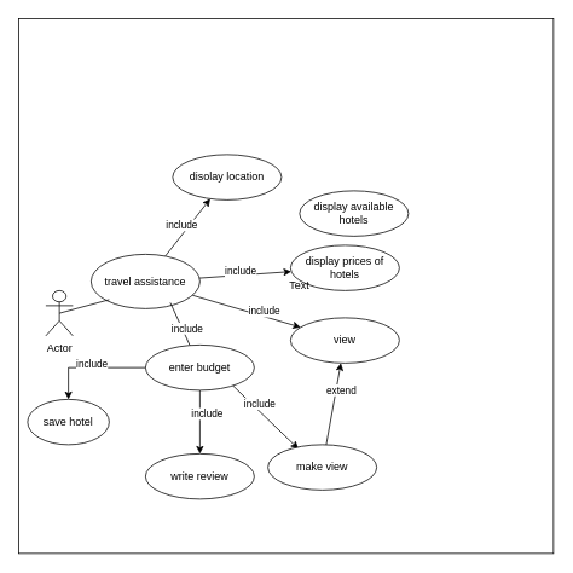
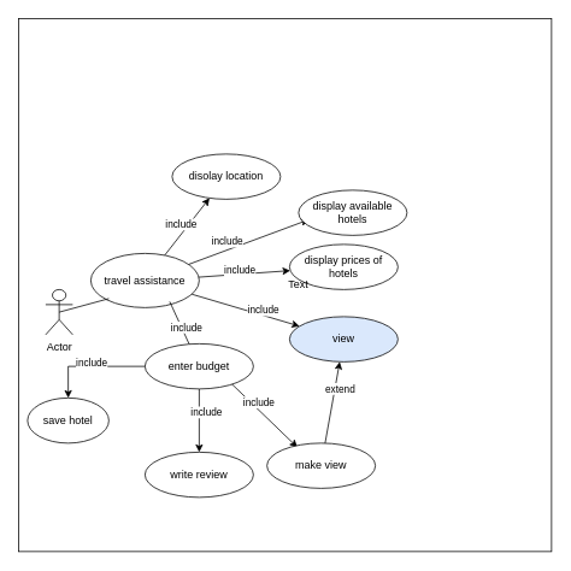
  <mxCell id="0" />
  <mxCell id="1" parent="0" />
  <mxCell id="2" value="" style="whiteSpace=wrap;html=1;aspect=fixed;" vertex="1" parent="1"><mxGeometry x="20" y="20" width="590" height="590" as="geometry" /></mxCell>
  <mxCell id="3" value="Actor" style="shape=umlActor;verticalLabelPosition=bottom;verticalAlign=top;html=1;outlineConnect=0;" vertex="1" parent="1"><mxGeometry x="50" y="320" width="30" height="50" as="geometry" /></mxCell>
  <mxCell id="4" value="" style="rounded=0;orthogonalLoop=1;jettySize=auto;html=1;" edge="1" parent="1" source="14" target="16"><mxGeometry relative="1" as="geometry" /></mxCell>
  <mxCell id="5" value="&lt;span style=&quot;color: rgba(0, 0, 0, 0); font-family: monospace; font-size: 0px; text-align: start; background-color: rgb(236, 236, 236);&quot;&gt;%3CmxGraphModel%3E%3Croot%3E%3CmxCell%20id%3D%220%22%2F%3E%3CmxCell%20id%3D%221%22%20parent%3D%220%22%2F%3E%3CmxCell%20id%3D%222%22%20value%3D%22include%22%20style%3D%22edgeLabel%3Bhtml%3D1%3Balign%3Dcenter%3BverticalAlign%3Dmiddle%3Bresizable%3D0%3Bpoints%3D%5B%5D%3B%22%20vertex%3D%221%22%20connectable%3D%220%22%20parent%3D%221%22%3E%3CmxGeometry%20x%3D%22180%22%20y%3D%22250%22%20as%3D%22geometry%22%2F%3E%3C%2FmxCell%3E%3C%2Froot%3E%3C%2FmxGraphModel%3E&lt;/span&gt;&lt;span style=&quot;color: rgba(0, 0, 0, 0); font-family: monospace; font-size: 0px; text-align: start; background-color: rgb(236, 236, 236);&quot;&gt;%3CmxGraphModel%3E%3Croot%3E%3CmxCell%20id%3D%220%22%2F%3E%3CmxCell%20id%3D%221%22%20parent%3D%220%22%2F%3E%3CmxCell%20id%3D%222%22%20value%3D%22include%22%20style%3D%22edgeLabel%3Bhtml%3D1%3Balign%3Dcenter%3BverticalAlign%3Dmiddle%3Bresizable%3D0%3Bpoints%3D%5B%5D%3B%22%20vertex%3D%221%22%20connectable%3D%220%22%20parent%3D%221%22%3E%3CmxGeometry%20x%3D%22180%22%20y%3D%22250%22%20as%3D%22geometry%22%2F%3E%3C%2FmxCell%3E%3C%2Froot%3E%3C%2FmxGraphModel%3Ei&lt;/span&gt;" style="edgeLabel;html=1;align=center;verticalAlign=middle;resizable=0;points=[];" vertex="1" connectable="0" parent="4"><mxGeometry x="-0.31" y="7" relative="1" as="geometry"><mxPoint as="offset" /></mxGeometry></mxCell>
  <mxCell id="6" value="&lt;span style=&quot;color: rgba(0, 0, 0, 0); font-family: monospace; font-size: 0px; text-align: start; background-color: rgb(236, 236, 236);&quot;&gt;%3CmxGraphModel%3E%3Croot%3E%3CmxCell%20id%3D%220%22%2F%3E%3CmxCell%20id%3D%221%22%20parent%3D%220%22%2F%3E%3CmxCell%20id%3D%222%22%20value%3D%22include%22%20style%3D%22edgeLabel%3Bhtml%3D1%3Balign%3Dcenter%3BverticalAlign%3Dmiddle%3Bresizable%3D0%3Bpoints%3D%5B%5D%3B%22%20vertex%3D%221%22%20connectable%3D%220%22%20parent%3D%221%22%3E%3CmxGeometry%20x%3D%22180%22%20y%3D%22250%22%20as%3D%22geometry%22%2F%3E%3C%2FmxCell%3E%3C%2Froot%3E%3C%2FmxGraphModel%3&lt;/span&gt;" style="edgeLabel;html=1;align=center;verticalAlign=middle;resizable=0;points=[];" vertex="1" connectable="0" parent="4"><mxGeometry x="-0.272" y="6" relative="1" as="geometry"><mxPoint as="offset" /></mxGeometry></mxCell>
  <mxCell id="7" value="include" style="edgeLabel;html=1;align=center;verticalAlign=middle;resizable=0;points=[];" vertex="1" connectable="0" parent="4"><mxGeometry x="-0.115" y="5" relative="1" as="geometry"><mxPoint as="offset" /></mxGeometry></mxCell>
+ <mxCell id="8" value="" style="rounded=0;orthogonalLoop=1;jettySize=auto;html=1;entryX=0.094;entryY=0.653;entryDx=0;entryDy=0;entryPerimeter=0;" edge="1" parent="1" source="14" target="15"><mxGeometry relative="1" as="geometry" /></mxCell>
+ <mxCell id="9" value="include" style="edgeLabel;html=1;align=center;verticalAlign=middle;resizable=0;points=[];" vertex="1" connectable="0" parent="8"><mxGeometry x="-0.325" y="9" relative="1" as="geometry"><mxPoint as="offset" /></mxGeometry></mxCell>
  <mxCell id="10" value="" style="rounded=0;orthogonalLoop=1;jettySize=auto;html=1;" edge="1" parent="1" source="14" target="18"><mxGeometry relative="1" as="geometry" /></mxCell>
  <mxCell id="11" value="include" style="edgeLabel;html=1;align=center;verticalAlign=middle;resizable=0;points=[];" vertex="1" connectable="0" parent="10"><mxGeometry x="-0.054" y="7" relative="1" as="geometry"><mxPoint as="offset" /></mxGeometry></mxCell>
  <mxCell id="12" value="" style="rounded=0;orthogonalLoop=1;jettySize=auto;html=1;" edge="1" parent="1" source="14" target="17"><mxGeometry relative="1" as="geometry" /></mxCell>
  <mxCell id="13" value="include" style="edgeLabel;html=1;align=center;verticalAlign=middle;resizable=0;points=[];" vertex="1" connectable="0" parent="12"><mxGeometry x="0.282" y="6" relative="1" as="geometry"><mxPoint as="offset" /></mxGeometry></mxCell>
  <mxCell id="14" value="travel assistance" style="ellipse;whiteSpace=wrap;html=1;" vertex="1" parent="1"><mxGeometry x="100" y="280" width="120" height="60" as="geometry" /></mxCell>
  <mxCell id="15" value="display available hotels" style="ellipse;whiteSpace=wrap;html=1;" vertex="1" parent="1"><mxGeometry x="330" y="210" width="120" height="50" as="geometry" /></mxCell>
  <mxCell id="16" value="display prices of hotels" style="ellipse;whiteSpace=wrap;html=1;" vertex="1" parent="1"><mxGeometry x="320" y="270" width="120" height="50" as="geometry" /></mxCell>
- <mxCell id="17" value="view" style="ellipse;whiteSpace=wrap;html=1;" vertex="1" parent="1"><mxGeometry x="320" y="350" width="120" height="50" as="geometry" /></mxCell>
+ <mxCell id="17" value="view" style="ellipse;whiteSpace=wrap;html=1;fillColor=#dae8fc;" vertex="1" parent="1"><mxGeometry x="320" y="350" width="120" height="50" as="geometry" /></mxCell>
  <mxCell id="18" value="disolay location" style="ellipse;whiteSpace=wrap;html=1;" vertex="1" parent="1"><mxGeometry x="190" y="170" width="120" height="50" as="geometry" /></mxCell>
  <mxCell id="19" value="" style="edgeStyle=orthogonalEdgeStyle;rounded=0;orthogonalLoop=1;jettySize=auto;html=1;" edge="1" parent="1" source="25" target="29"><mxGeometry relative="1" as="geometry" /></mxCell>
  <mxCell id="20" value="include" style="edgeLabel;html=1;align=center;verticalAlign=middle;resizable=0;points=[];" vertex="1" connectable="0" parent="19"><mxGeometry x="-0.286" y="7" relative="1" as="geometry"><mxPoint as="offset" /></mxGeometry></mxCell>
  <mxCell id="21" value="" style="rounded=0;orthogonalLoop=1;jettySize=auto;html=1;entryX=0.281;entryY=0.093;entryDx=0;entryDy=0;entryPerimeter=0;" edge="1" parent="1" target="28"><mxGeometry relative="1" as="geometry"><mxPoint x="251.36" y="420" as="sourcePoint" /><mxPoint x="320" y="511" as="targetPoint" /></mxGeometry></mxCell>
  <mxCell id="22" value="include" style="edgeLabel;html=1;align=center;verticalAlign=middle;resizable=0;points=[];" vertex="1" connectable="0" parent="21"><mxGeometry x="-0.213" y="6" relative="1" as="geometry"><mxPoint as="offset" /></mxGeometry></mxCell>
  <mxCell id="23" value="" style="edgeStyle=orthogonalEdgeStyle;rounded=0;orthogonalLoop=1;jettySize=auto;html=1;" edge="1" parent="1" source="25" target="30"><mxGeometry relative="1" as="geometry" /></mxCell>
  <mxCell id="24" value="include" style="edgeLabel;html=1;align=center;verticalAlign=middle;resizable=0;points=[];" vertex="1" connectable="0" parent="23"><mxGeometry x="-0.7" y="3" relative="1" as="geometry"><mxPoint x="-42" y="-8" as="offset" /></mxGeometry></mxCell>
  <mxCell id="25" value="enter budget" style="ellipse;whiteSpace=wrap;html=1;" vertex="1" parent="1"><mxGeometry x="160" y="380" width="120" height="50" as="geometry" /></mxCell>
  <mxCell id="26" value="" style="rounded=0;orthogonalLoop=1;jettySize=auto;html=1;" edge="1" parent="1" source="28" target="17"><mxGeometry relative="1" as="geometry" /></mxCell>
  <mxCell id="27" value="extend" style="edgeLabel;html=1;align=center;verticalAlign=middle;resizable=0;points=[];" vertex="1" connectable="0" parent="26"><mxGeometry x="0.352" y="-5" relative="1" as="geometry"><mxPoint as="offset" /></mxGeometry></mxCell>
  <mxCell id="28" value="make view" style="ellipse;whiteSpace=wrap;html=1;" vertex="1" parent="1"><mxGeometry x="295" y="490" width="120" height="50" as="geometry" /></mxCell>
  <mxCell id="29" value="write review" style="ellipse;whiteSpace=wrap;html=1;" vertex="1" parent="1"><mxGeometry x="160" y="500" width="120" height="50" as="geometry" /></mxCell>
  <mxCell id="30" value="save hotel" style="ellipse;whiteSpace=wrap;html=1;" vertex="1" parent="1"><mxGeometry x="30" y="440" width="90" height="50" as="geometry" /></mxCell>
  <mxCell id="31" value="" style="endArrow=none;html=1;rounded=0;exitX=0.5;exitY=0.5;exitDx=0;exitDy=0;exitPerimeter=0;" edge="1" parent="1" source="3"><mxGeometry width="50" height="50" relative="1" as="geometry"><mxPoint x="70" y="380" as="sourcePoint" /><mxPoint x="120" y="330" as="targetPoint" /></mxGeometry></mxCell>
  <mxCell id="32" value="" style="endArrow=none;html=1;rounded=0;entryX=0.728;entryY=0.889;entryDx=0;entryDy=0;entryPerimeter=0;" edge="1" parent="1" source="25" target="14"><mxGeometry width="50" height="50" relative="1" as="geometry"><mxPoint x="150" y="390" as="sourcePoint" /><mxPoint x="200" y="340" as="targetPoint" /></mxGeometry></mxCell>
  <mxCell id="33" value="include" style="edgeLabel;html=1;align=center;verticalAlign=middle;resizable=0;points=[];" vertex="1" connectable="0" parent="32"><mxGeometry x="-0.306" y="-5" relative="1" as="geometry"><mxPoint as="offset" /></mxGeometry></mxCell>
  <mxCell id="34" value="Text" style="text;html=1;align=center;verticalAlign=middle;whiteSpace=wrap;rounded=0;" vertex="1" parent="1"><mxGeometry x="300" y="300" width="60" height="30" as="geometry" /></mxCell>
